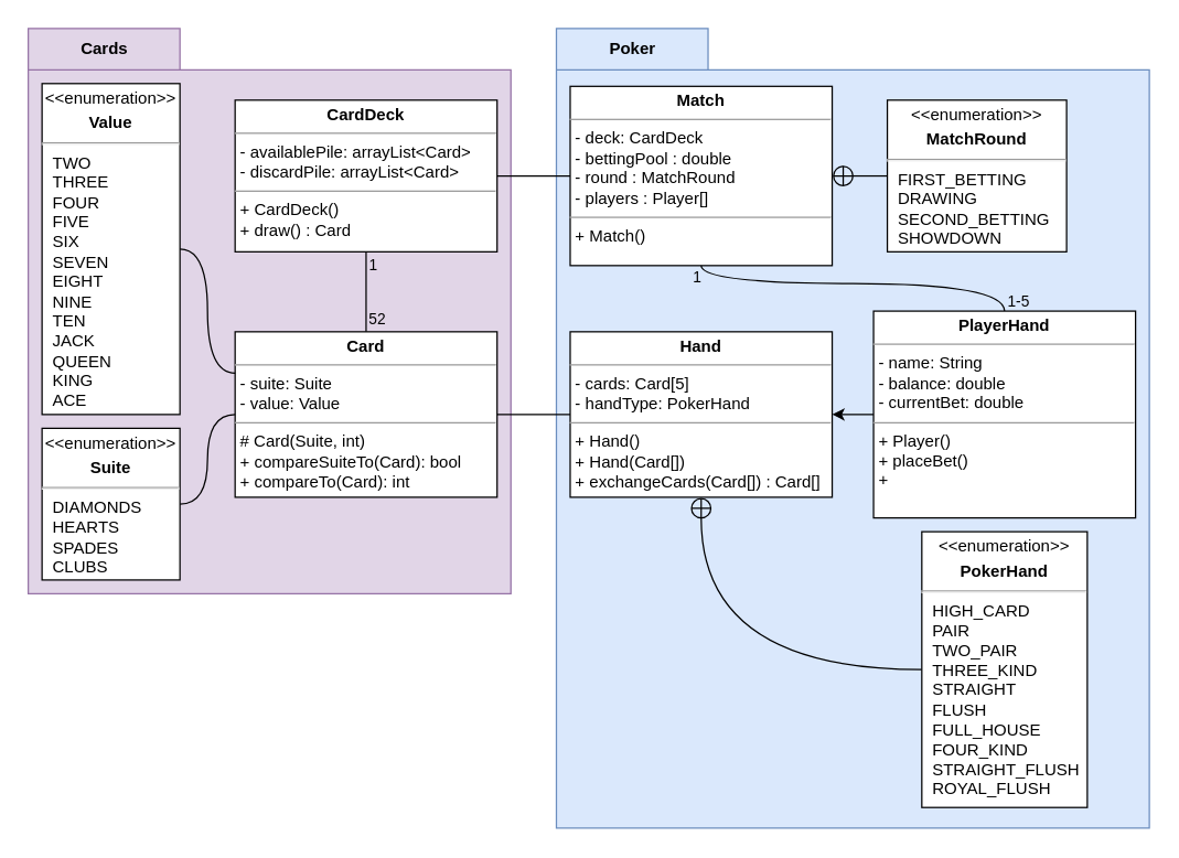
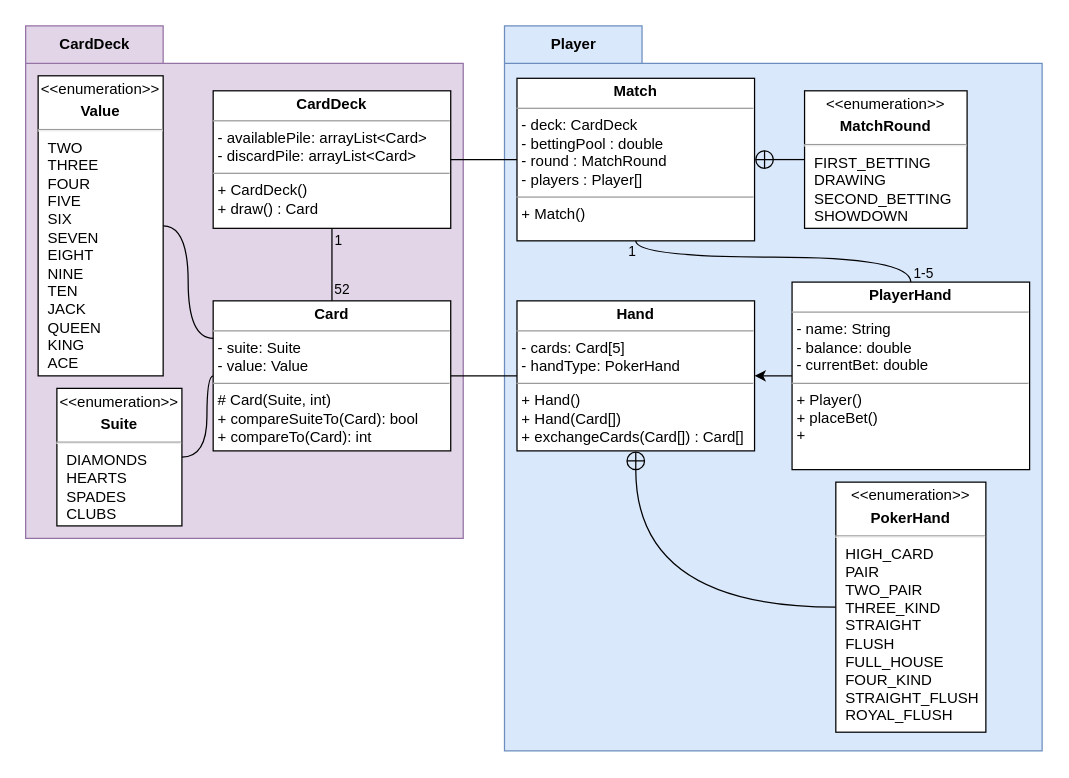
  <mxCell id="0" />
  <mxCell id="1" parent="0" />
- <mxCell id="2" value="Poker" style="shape=folder;fontStyle=1;tabWidth=110;tabHeight=30;tabPosition=left;html=1;boundedLbl=1;labelInHeader=1;container=1;collapsible=0;recursiveResize=0;fillColor=#dae8fc;strokeColor=#6c8ebf;" parent="1" vertex="1"><mxGeometry x="403" y="20" width="430" height="580" as="geometry" /></mxCell>
+ <mxCell id="2" value="Player" style="shape=folder;fontStyle=1;tabWidth=110;tabHeight=30;tabPosition=left;html=1;boundedLbl=1;labelInHeader=1;container=1;collapsible=0;recursiveResize=0;fillColor=#dae8fc;strokeColor=#6c8ebf;" parent="1" vertex="1"><mxGeometry x="403" y="20" width="430" height="580" as="geometry" /></mxCell>
  <mxCell id="3" value="&lt;p style=&quot;margin: 0px ; margin-top: 4px ; text-align: center&quot;&gt;&lt;b&gt;Hand&lt;/b&gt;&lt;/p&gt;&lt;hr size=&quot;1&quot;&gt;&lt;p style=&quot;margin: 0px ; margin-left: 4px&quot;&gt;- cards: Card[5]&lt;br&gt;- handType: PokerHand&lt;/p&gt;&lt;hr size=&quot;1&quot;&gt;&lt;p style=&quot;margin: 0px ; margin-left: 4px&quot;&gt;+ Hand()&lt;/p&gt;&lt;p style=&quot;margin: 0px ; margin-left: 4px&quot;&gt;+ Hand(Card[])&lt;/p&gt;&lt;p style=&quot;margin: 0px ; margin-left: 4px&quot;&gt;+ exchangeCards(Card[]) : Card[]&lt;/p&gt;" style="verticalAlign=top;align=left;overflow=fill;fontSize=12;fontFamily=Helvetica;html=1;" parent="2" vertex="1"><mxGeometry x="10" y="220" width="190" height="120" as="geometry" /></mxCell>
  <mxCell id="4" style="edgeStyle=orthogonalEdgeStyle;rounded=0;orthogonalLoop=1;jettySize=auto;html=1;exitX=0;exitY=0.5;exitDx=0;exitDy=0;entryX=0.5;entryY=1;entryDx=0;entryDy=0;endArrow=circlePlus;endFill=0;curved=1;" parent="2" source="5" target="3" edge="1"><mxGeometry relative="1" as="geometry" /></mxCell>
  <mxCell id="5" value="&lt;p style=&quot;margin: 4px 0px 0px ; text-align: center&quot;&gt;&amp;lt;&amp;lt;enumeration&amp;gt;&amp;gt;&lt;/p&gt;&lt;p style=&quot;margin: 4px 0px 0px ; text-align: center&quot;&gt;&lt;b&gt;PokerHand&lt;/b&gt;&lt;/p&gt;&lt;hr&gt;&lt;p style=&quot;margin: 0px ; margin-left: 8px&quot;&gt;HIGH_CARD&lt;/p&gt;&lt;p style=&quot;margin: 0px ; margin-left: 8px&quot;&gt;PAIR&lt;/p&gt;&lt;p style=&quot;margin: 0px ; margin-left: 8px&quot;&gt;TWO_PAIR&lt;/p&gt;&lt;p style=&quot;margin: 0px ; margin-left: 8px&quot;&gt;THREE_KIND&lt;/p&gt;&lt;p style=&quot;margin: 0px ; margin-left: 8px&quot;&gt;STRAIGHT&lt;br&gt;&lt;/p&gt;&lt;p style=&quot;margin: 0px 0px 0px 8px&quot;&gt;FLUSH&lt;/p&gt;&lt;p style=&quot;margin: 0px ; margin-left: 8px&quot;&gt;FULL_HOUSE&lt;/p&gt;&lt;p style=&quot;margin: 0px ; margin-left: 8px&quot;&gt;FOUR_KIND&lt;/p&gt;&lt;p style=&quot;margin: 0px ; margin-left: 8px&quot;&gt;STRAIGHT_FLUSH&lt;/p&gt;&lt;p style=&quot;margin: 0px ; margin-left: 8px&quot;&gt;ROYAL_FLUSH&lt;/p&gt;" style="verticalAlign=top;align=left;overflow=fill;fontSize=12;fontFamily=Helvetica;html=1;" parent="2" vertex="1"><mxGeometry x="265" y="365" width="120" height="200" as="geometry" /></mxCell>
  <mxCell id="6" style="edgeStyle=orthogonalEdgeStyle;rounded=0;orthogonalLoop=1;jettySize=auto;html=1;entryX=1;entryY=0.5;entryDx=0;entryDy=0;endArrow=classic;endFill=1;" parent="2" source="7" target="3" edge="1"><mxGeometry relative="1" as="geometry" /></mxCell>
  <mxCell id="7" value="&lt;p style=&quot;margin: 0px ; margin-top: 4px ; text-align: center&quot;&gt;&lt;b&gt;PlayerHand&lt;/b&gt;&lt;/p&gt;&lt;hr size=&quot;1&quot;&gt;&lt;p style=&quot;margin: 0px ; margin-left: 4px&quot;&gt;- name: String&lt;/p&gt;&lt;p style=&quot;margin: 0px ; margin-left: 4px&quot;&gt;- balance: double&lt;/p&gt;&lt;p style=&quot;margin: 0px ; margin-left: 4px&quot;&gt;- currentBet: double&lt;/p&gt;&lt;hr size=&quot;1&quot;&gt;&lt;p style=&quot;margin: 0px ; margin-left: 4px&quot;&gt;+ Player()&lt;/p&gt;&lt;p style=&quot;margin: 0px ; margin-left: 4px&quot;&gt;+ placeBet()&lt;/p&gt;&lt;p style=&quot;margin: 0px ; margin-left: 4px&quot;&gt;+&amp;nbsp;&lt;/p&gt;" style="verticalAlign=top;align=left;overflow=fill;fontSize=12;fontFamily=Helvetica;html=1;" parent="2" vertex="1"><mxGeometry x="230" y="205" width="190" height="150" as="geometry" /></mxCell>
  <mxCell id="8" style="edgeStyle=orthogonalEdgeStyle;orthogonalLoop=1;jettySize=auto;html=1;entryX=0.5;entryY=0;entryDx=0;entryDy=0;endArrow=none;endFill=0;exitX=0.5;exitY=1;exitDx=0;exitDy=0;curved=1;" parent="2" source="11" target="7" edge="1"><mxGeometry relative="1" as="geometry"><Array as="points"><mxPoint x="105" y="185" /><mxPoint x="325" y="185" /></Array></mxGeometry></mxCell>
  <mxCell id="9" value="1" style="edgeLabel;html=1;align=center;verticalAlign=middle;resizable=0;points=[];labelBackgroundColor=none;" vertex="1" connectable="0" parent="8"><mxGeometry x="-0.746" y="4" relative="1" as="geometry"><mxPoint x="-23" y="-1" as="offset" /></mxGeometry></mxCell>
  <mxCell id="10" value="1-5" style="edgeLabel;html=1;align=center;verticalAlign=middle;resizable=0;points=[];labelBackgroundColor=none;" vertex="1" connectable="0" parent="8"><mxGeometry x="0.683" y="-6" relative="1" as="geometry"><mxPoint x="29" y="6" as="offset" /></mxGeometry></mxCell>
  <mxCell id="11" value="&lt;p style=&quot;margin: 0px ; margin-top: 4px ; text-align: center&quot;&gt;&lt;b&gt;Match&lt;/b&gt;&lt;/p&gt;&lt;hr size=&quot;1&quot;&gt;&lt;p style=&quot;margin: 0px ; margin-left: 4px&quot;&gt;- deck: CardDeck&lt;br&gt;&lt;/p&gt;&lt;p style=&quot;margin: 0px ; margin-left: 4px&quot;&gt;- bettingPool : double&lt;/p&gt;&lt;p style=&quot;margin: 0px ; margin-left: 4px&quot;&gt;- round : MatchRound&lt;/p&gt;&lt;p style=&quot;margin: 0px ; margin-left: 4px&quot;&gt;- players : Player[]&lt;/p&gt;&lt;hr size=&quot;1&quot;&gt;&lt;p style=&quot;margin: 0px ; margin-left: 4px&quot;&gt;+ Match()&lt;/p&gt;" style="verticalAlign=top;align=left;overflow=fill;fontSize=12;fontFamily=Helvetica;html=1;" parent="2" vertex="1"><mxGeometry x="10" y="42" width="190" height="130" as="geometry" /></mxCell>
  <mxCell id="12" style="edgeStyle=orthogonalEdgeStyle;rounded=0;orthogonalLoop=1;jettySize=auto;html=1;entryX=1;entryY=0.5;entryDx=0;entryDy=0;endArrow=circlePlus;endFill=0;" parent="2" source="13" target="11" edge="1"><mxGeometry relative="1" as="geometry" /></mxCell>
  <mxCell id="13" value="&lt;p style=&quot;margin: 4px 0px 0px ; text-align: center&quot;&gt;&amp;lt;&amp;lt;enumeration&amp;gt;&amp;gt;&lt;/p&gt;&lt;p style=&quot;margin: 4px 0px 0px ; text-align: center&quot;&gt;&lt;b&gt;MatchRound&lt;/b&gt;&lt;/p&gt;&lt;hr&gt;&lt;p style=&quot;margin: 0px ; margin-left: 8px&quot;&gt;FIRST_BETTING&lt;br&gt;&lt;/p&gt;&lt;p style=&quot;margin: 0px ; margin-left: 8px&quot;&gt;DRAWING&lt;/p&gt;&lt;p style=&quot;margin: 0px ; margin-left: 8px&quot;&gt;SECOND_BETTING&lt;/p&gt;&lt;p style=&quot;margin: 0px ; margin-left: 8px&quot;&gt;SHOWDOWN&lt;/p&gt;" style="verticalAlign=top;align=left;overflow=fill;fontSize=12;fontFamily=Helvetica;html=1;" parent="2" vertex="1"><mxGeometry x="240" y="52" width="130" height="110" as="geometry" /></mxCell>
- <mxCell id="14" value="Cards" style="shape=folder;fontStyle=1;tabWidth=110;tabHeight=30;tabPosition=left;html=1;boundedLbl=1;labelInHeader=1;container=1;collapsible=0;recursiveResize=0;fillColor=#e1d5e7;strokeColor=#9673a6;" parent="1" vertex="1"><mxGeometry x="20" y="20" width="350" height="410" as="geometry" /></mxCell>
+ <mxCell id="14" value="CardDeck" style="shape=folder;fontStyle=1;tabWidth=110;tabHeight=30;tabPosition=left;html=1;boundedLbl=1;labelInHeader=1;container=1;collapsible=0;recursiveResize=0;fillColor=#e1d5e7;strokeColor=#9673a6;" parent="1" vertex="1"><mxGeometry x="20" y="20" width="350" height="410" as="geometry" /></mxCell>
  <mxCell id="15" value="&lt;p style=&quot;margin: 0px ; margin-top: 4px ; text-align: center&quot;&gt;&lt;b&gt;CardDeck&lt;/b&gt;&lt;/p&gt;&lt;hr size=&quot;1&quot;&gt;&lt;p style=&quot;margin: 0px ; margin-left: 4px&quot;&gt;&lt;span&gt;- availablePile: arrayList&amp;lt;Card&amp;gt;&lt;/span&gt;&lt;br&gt;&lt;/p&gt;&lt;p style=&quot;margin: 0px ; margin-left: 4px&quot;&gt;- discardPile: arrayList&amp;lt;Card&amp;gt;&lt;span&gt;&lt;br&gt;&lt;/span&gt;&lt;/p&gt;&lt;hr size=&quot;1&quot;&gt;&lt;p style=&quot;margin: 0px ; margin-left: 4px&quot;&gt;+ CardDeck()&lt;/p&gt;&lt;p style=&quot;margin: 0px ; margin-left: 4px&quot;&gt;+ draw() : Card&lt;/p&gt;" style="verticalAlign=top;align=left;overflow=fill;fontSize=12;fontFamily=Helvetica;html=1;" parent="14" vertex="1"><mxGeometry x="150" y="52" width="190" height="110" as="geometry" /></mxCell>
  <mxCell id="16" value="&lt;p style=&quot;margin: 0px ; margin-top: 4px ; text-align: center&quot;&gt;&lt;b&gt;Card&lt;/b&gt;&lt;/p&gt;&lt;hr size=&quot;1&quot;&gt;&lt;p style=&quot;margin: 0px ; margin-left: 4px&quot;&gt;- suite: Suite&lt;br&gt;- value: Value&lt;/p&gt;&lt;hr size=&quot;1&quot;&gt;&lt;p style=&quot;margin: 0px ; margin-left: 4px&quot;&gt;# Card(Suite, int)&lt;/p&gt;&lt;p style=&quot;margin: 0px ; margin-left: 4px&quot;&gt;+ compareSuiteTo(Card): bool&lt;br&gt;+ compareTo(Card): int&lt;/p&gt;" style="verticalAlign=top;align=left;overflow=fill;fontSize=12;fontFamily=Helvetica;html=1;" parent="14" vertex="1"><mxGeometry x="150" y="220" width="190" height="120" as="geometry" /></mxCell>
  <mxCell id="17" value="&lt;p style=&quot;margin: 4px 0px 0px ; text-align: center&quot;&gt;&amp;lt;&amp;lt;enumeration&amp;gt;&amp;gt;&lt;/p&gt;&lt;p style=&quot;margin: 4px 0px 0px ; text-align: center&quot;&gt;&lt;b&gt;Value&lt;/b&gt;&lt;/p&gt;&lt;hr&gt;&lt;p style=&quot;margin: 0px ; margin-left: 8px&quot;&gt;TWO&lt;/p&gt;&lt;p style=&quot;margin: 0px ; margin-left: 8px&quot;&gt;THREE&lt;/p&gt;&lt;p style=&quot;margin: 0px ; margin-left: 8px&quot;&gt;FOUR&lt;/p&gt;&lt;p style=&quot;margin: 0px ; margin-left: 8px&quot;&gt;FIVE&lt;/p&gt;&lt;p style=&quot;margin: 0px ; margin-left: 8px&quot;&gt;SIX&lt;/p&gt;&lt;p style=&quot;margin: 0px ; margin-left: 8px&quot;&gt;SEVEN&lt;/p&gt;&lt;p style=&quot;margin: 0px ; margin-left: 8px&quot;&gt;EIGHT&lt;/p&gt;&lt;p style=&quot;margin: 0px ; margin-left: 8px&quot;&gt;NINE&lt;/p&gt;&lt;p style=&quot;margin: 0px ; margin-left: 8px&quot;&gt;TEN&lt;/p&gt;&lt;p style=&quot;margin: 0px ; margin-left: 8px&quot;&gt;JACK&lt;/p&gt;&lt;p style=&quot;margin: 0px ; margin-left: 8px&quot;&gt;QUEEN&lt;/p&gt;&lt;p style=&quot;margin: 0px ; margin-left: 8px&quot;&gt;KING&lt;/p&gt;&lt;p style=&quot;margin: 0px ; margin-left: 8px&quot;&gt;ACE&lt;/p&gt;" style="verticalAlign=top;align=left;overflow=fill;fontSize=12;fontFamily=Helvetica;html=1;" parent="14" vertex="1"><mxGeometry x="10" y="40" width="100" height="240" as="geometry" /></mxCell>
  <mxCell id="18" style="edgeStyle=orthogonalEdgeStyle;rounded=0;orthogonalLoop=1;jettySize=auto;html=1;exitX=0.5;exitY=0;exitDx=0;exitDy=0;entryX=0.5;entryY=1;entryDx=0;entryDy=0;endArrow=none;endFill=0;sketch=0;shadow=0;" parent="14" source="16" target="15" edge="1"><mxGeometry relative="1" as="geometry" /></mxCell>
  <mxCell id="19" value="1" style="edgeLabel;html=1;align=center;verticalAlign=middle;resizable=0;points=[];labelBackgroundColor=none;" vertex="1" connectable="0" parent="18"><mxGeometry x="0.696" relative="1" as="geometry"><mxPoint x="4" as="offset" /></mxGeometry></mxCell>
  <mxCell id="20" value="52" style="edgeLabel;html=1;align=center;verticalAlign=middle;resizable=0;points=[];labelBackgroundColor=none;" vertex="1" connectable="0" parent="18"><mxGeometry x="-0.429" relative="1" as="geometry"><mxPoint x="7" y="7" as="offset" /></mxGeometry></mxCell>
  <mxCell id="21" style="edgeStyle=orthogonalEdgeStyle;orthogonalLoop=1;jettySize=auto;html=1;exitX=1;exitY=0.5;exitDx=0;exitDy=0;entryX=0;entryY=0.25;entryDx=0;entryDy=0;endArrow=none;endFill=0;strokeColor=default;curved=1;" parent="14" source="17" target="16" edge="1"><mxGeometry relative="1" as="geometry" /></mxCell>
- <mxCell id="22" value="&lt;p style=&quot;margin: 4px 0px 0px ; text-align: center&quot;&gt;&amp;lt;&amp;lt;enumeration&amp;gt;&amp;gt;&lt;/p&gt;&lt;p style=&quot;margin: 4px 0px 0px ; text-align: center&quot;&gt;&lt;b&gt;Suite&lt;/b&gt;&lt;/p&gt;&lt;hr&gt;&lt;p style=&quot;margin: 0px ; margin-left: 8px&quot;&gt;DIAMONDS&lt;/p&gt;&lt;p style=&quot;margin: 0px ; margin-left: 8px&quot;&gt;HEARTS&lt;/p&gt;&lt;p style=&quot;margin: 0px ; margin-left: 8px&quot;&gt;SPADES&lt;/p&gt;&lt;p style=&quot;margin: 0px ; margin-left: 8px&quot;&gt;CLUBS&lt;/p&gt;" style="verticalAlign=top;align=left;overflow=fill;fontSize=12;fontFamily=Helvetica;html=1;" parent="14" vertex="1"><mxGeometry x="10" y="290" width="100" height="110" as="geometry" /></mxCell>
+ <mxCell id="22" value="&lt;p style=&quot;margin: 4px 0px 0px ; text-align: center&quot;&gt;&amp;lt;&amp;lt;enumeration&amp;gt;&amp;gt;&lt;/p&gt;&lt;p style=&quot;margin: 4px 0px 0px ; text-align: center&quot;&gt;&lt;b&gt;Suite&lt;/b&gt;&lt;/p&gt;&lt;hr&gt;&lt;p style=&quot;margin: 0px ; margin-left: 8px&quot;&gt;DIAMONDS&lt;/p&gt;&lt;p style=&quot;margin: 0px ; margin-left: 8px&quot;&gt;HEARTS&lt;/p&gt;&lt;p style=&quot;margin: 0px ; margin-left: 8px&quot;&gt;SPADES&lt;/p&gt;&lt;p style=&quot;margin: 0px ; margin-left: 8px&quot;&gt;CLUBS&lt;/p&gt;" style="verticalAlign=top;align=left;overflow=fill;fontSize=12;fontFamily=Helvetica;html=1;" parent="14" vertex="1"><mxGeometry x="25" y="290" width="100" height="110" as="geometry" /></mxCell>
  <mxCell id="23" style="edgeStyle=orthogonalEdgeStyle;orthogonalLoop=1;jettySize=auto;html=1;entryX=0;entryY=0.5;entryDx=0;entryDy=0;endArrow=none;endFill=0;curved=1;" parent="14" source="22" target="16" edge="1"><mxGeometry relative="1" as="geometry" /></mxCell>
  <mxCell id="24" style="edgeStyle=orthogonalEdgeStyle;rounded=0;orthogonalLoop=1;jettySize=auto;html=1;exitX=1;exitY=0.5;exitDx=0;exitDy=0;entryX=0;entryY=0.5;entryDx=0;entryDy=0;endArrow=none;endFill=0;" parent="1" source="15" target="11" edge="1"><mxGeometry relative="1" as="geometry" /></mxCell>
  <mxCell id="25" style="edgeStyle=orthogonalEdgeStyle;rounded=0;orthogonalLoop=1;jettySize=auto;html=1;entryX=0;entryY=0.5;entryDx=0;entryDy=0;endArrow=none;endFill=0;" parent="1" source="16" target="3" edge="1"><mxGeometry relative="1" as="geometry" /></mxCell>
